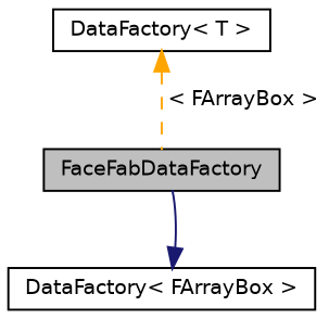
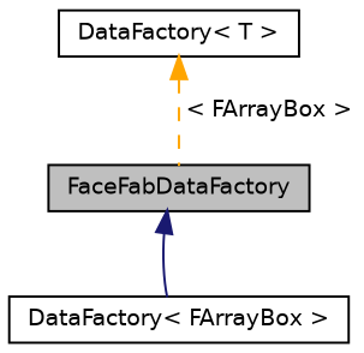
  digraph {
    node [color=black fillcolor=white fontname=Helvetica fontsize=10 shape=record style=filled]
    edge [dir=back fontname=Helvetica fontsize=10 labelfontname=Helvetica labelfontsize=10]
    n1 [fillcolor=grey75 fontcolor=black height=0.2 label=FaceFabDataFactory width=0.4]
    n2 [height=0.2 label="DataFactory\< FArrayBox \>" width=0.4]
    n3 [height=0.2 label="DataFactory\< T \>" width=0.4]
-   n2 -> n1 [color=midnightblue style=solid]
+   n1 -> n2 [color=midnightblue style=solid]
    n3 -> n1 [color=orange label=" \< FArrayBox \>" style=dashed]
  }
